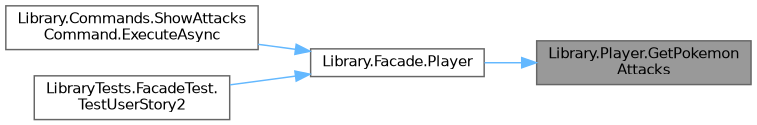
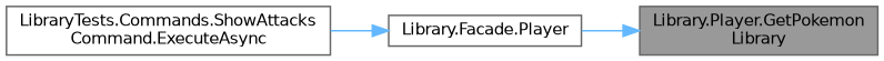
  digraph {
    rankdir=RL
    node [color=grey40 fillcolor=white fontname=Helvetica fontsize=10 shape=box style=filled]
    edge [color=steelblue1 dir=back fontname=Helvetica fontsize=10 labelfontname=Helvetica labelfontsize=10 style=solid]
-   n1 [color=gray40 fillcolor=grey60 fontcolor=black height=0.2 label="Library.Player.GetPokemon\lAttacks" width=0.4]
+   n1 [color=gray40 fillcolor=grey60 fontcolor=black height=0.2 label="Library.Player.GetPokemon\lLibrary" width=0.4]
    n2 [height=0.2 label="Library.Facade.Player" width=0.4]
-   n3 [height=0.2 label="Library.Commands.ShowAttacks\lCommand.ExecuteAsync" width=0.4]
-   n4 [height=0.2 label="LibraryTests.FacadeTest.\lTestUserStory2" width=0.4]
+   n3 [height=0.2 label="LibraryTests.Commands.ShowAttacks\lCommand.ExecuteAsync" width=0.4]
    n1 -> n2
    n2 -> n3
-   n2 -> n4
  }
